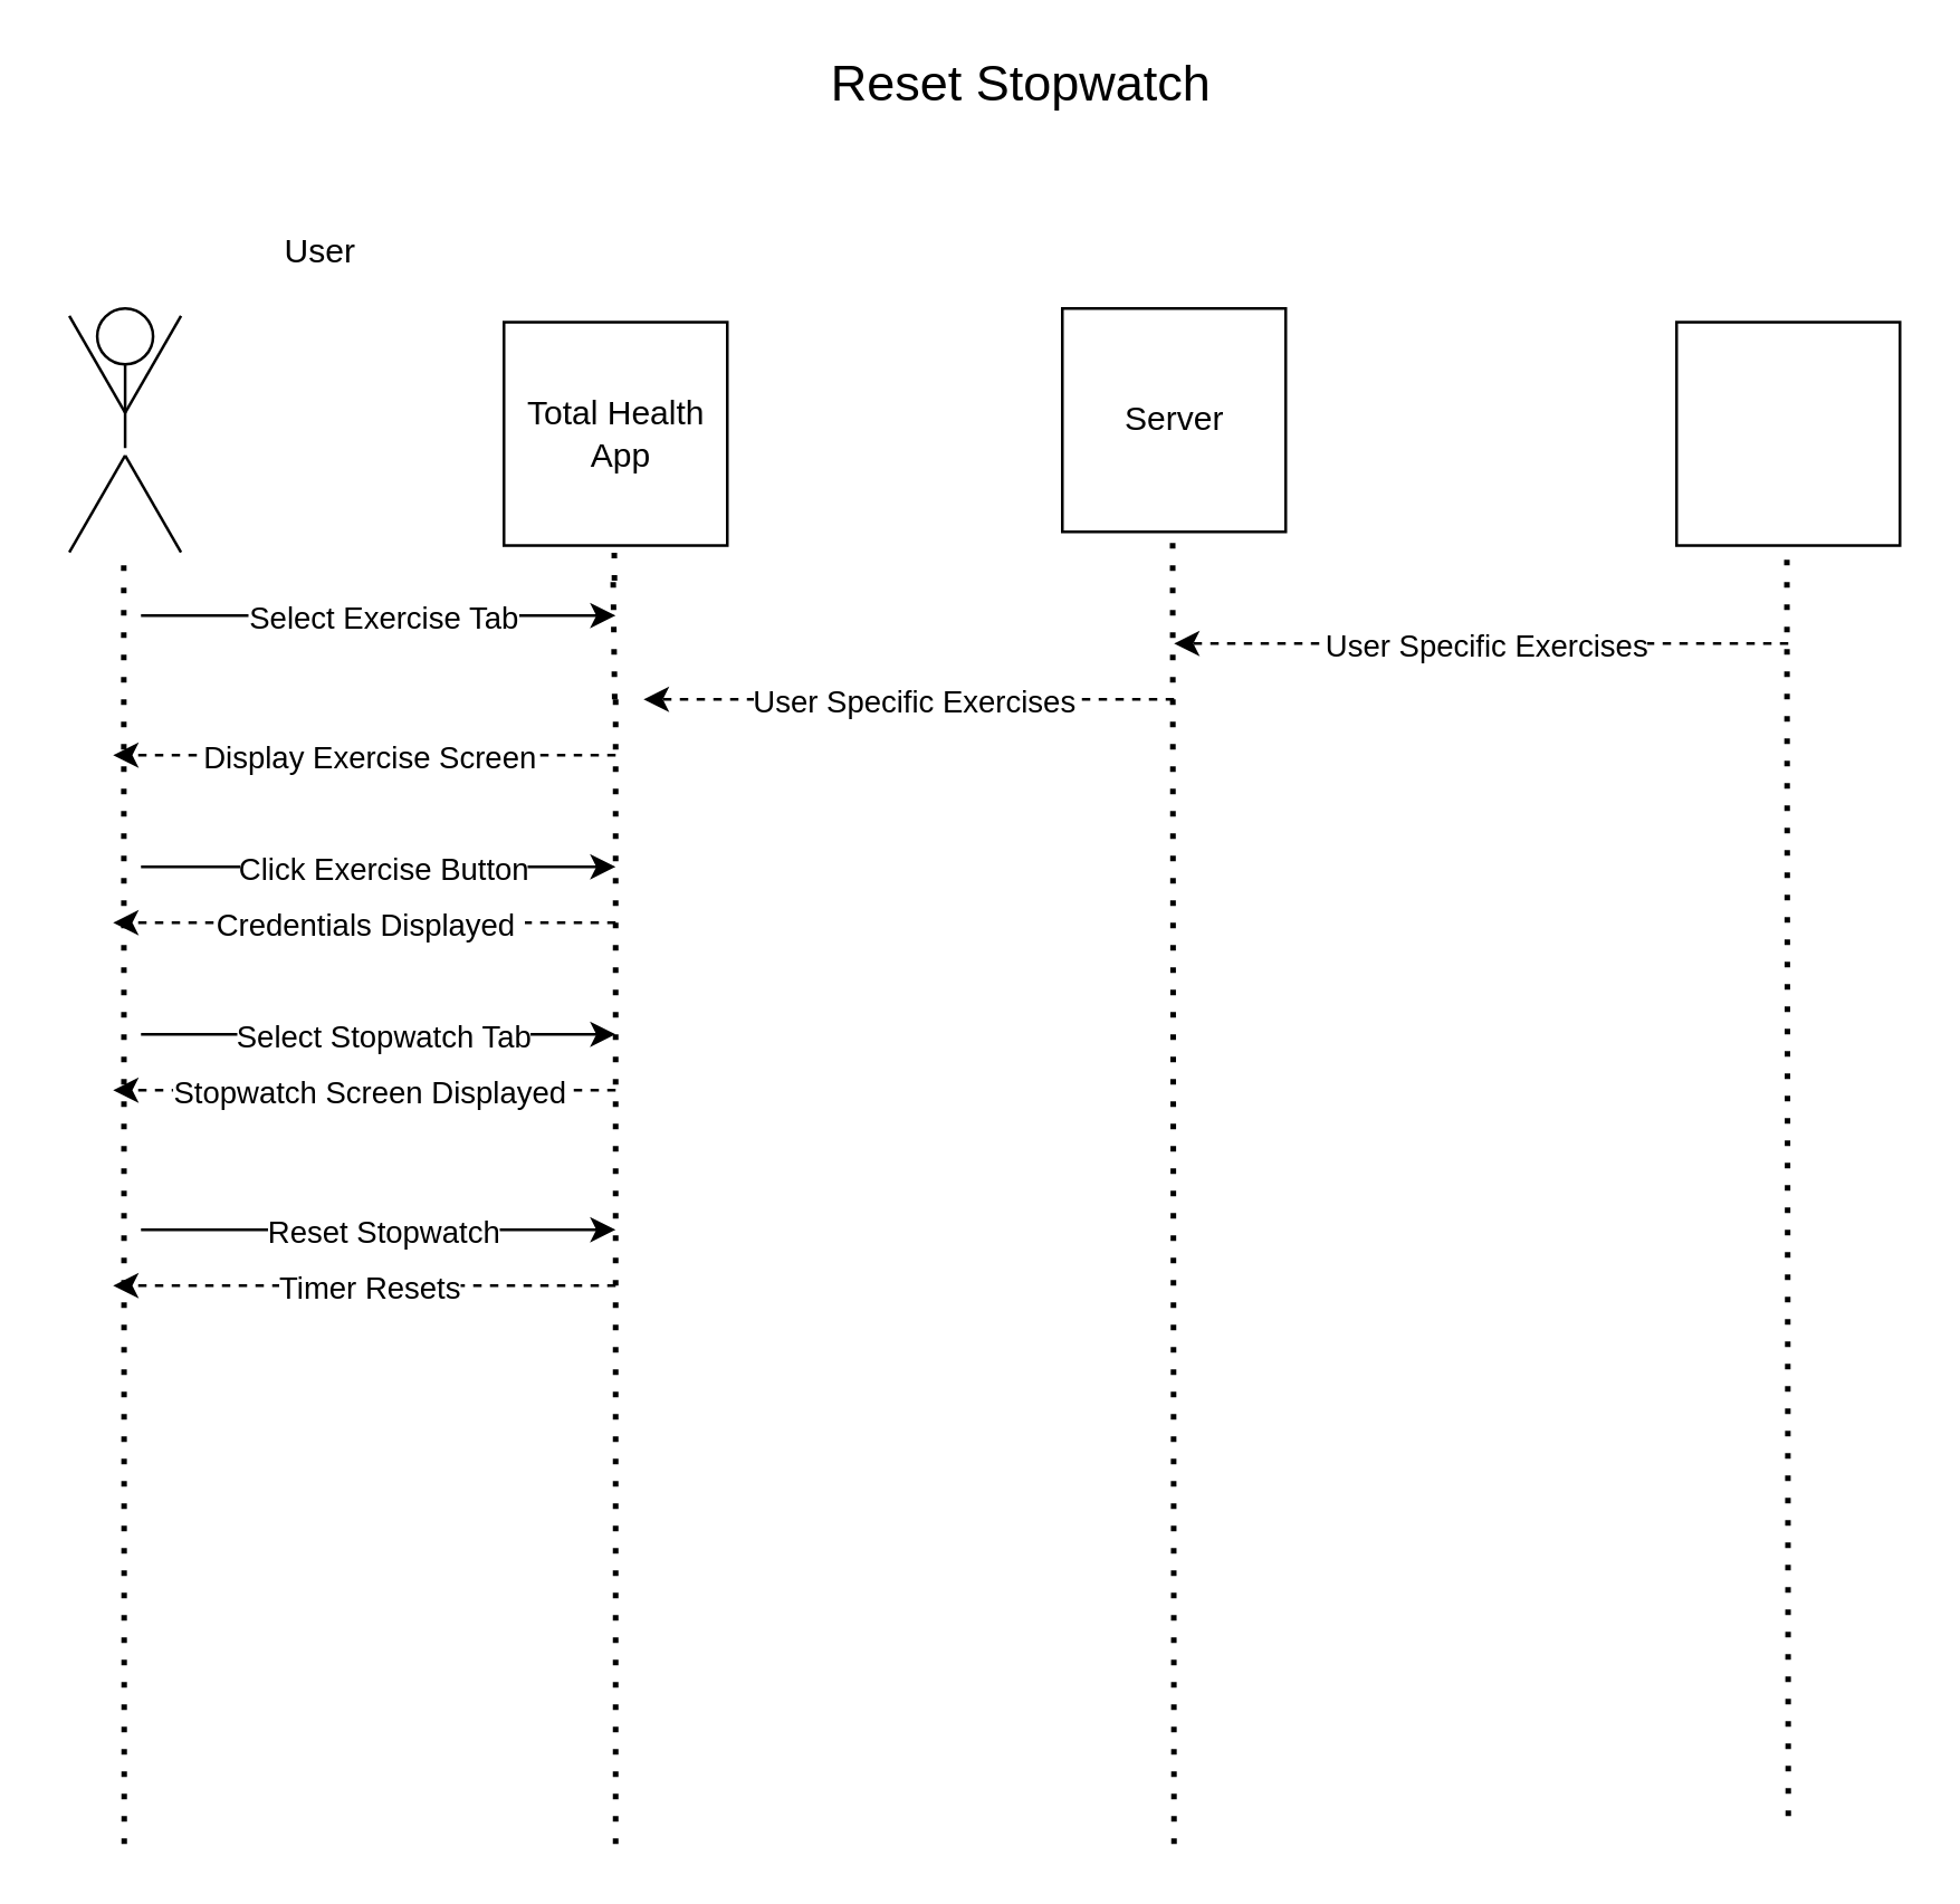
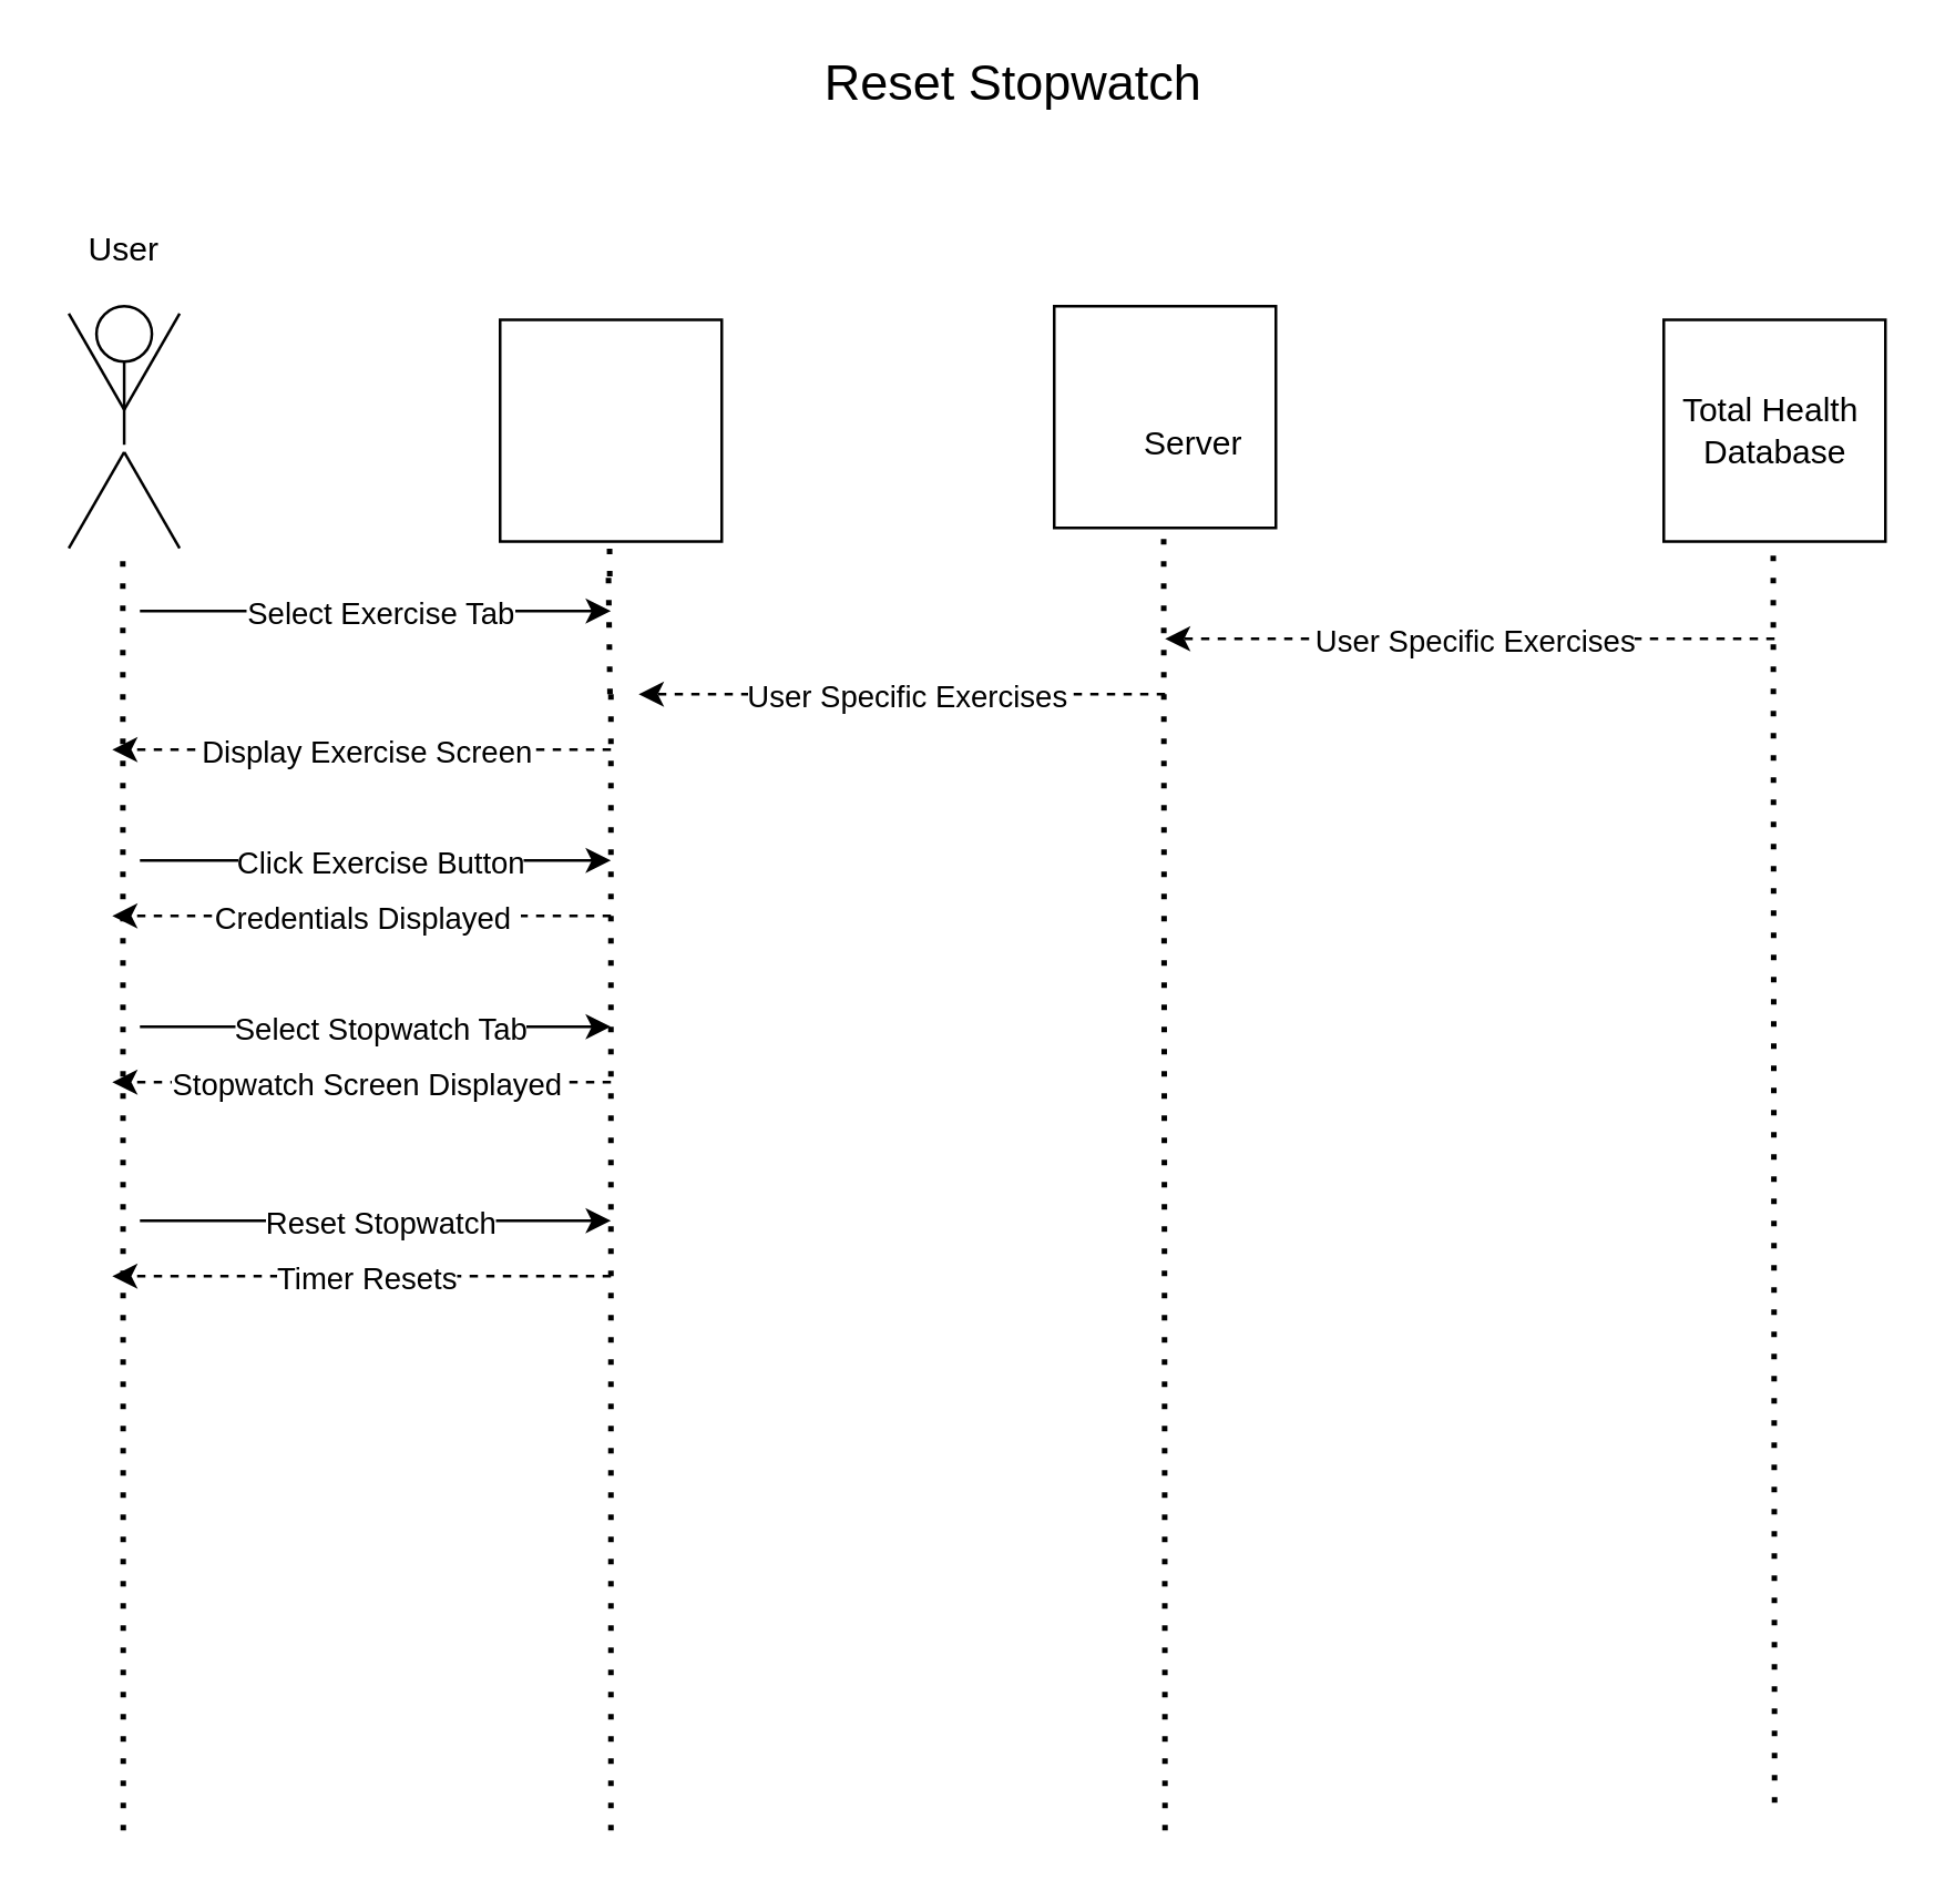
  <mxCell id="0" />
  <mxCell id="1" parent="0" />
  <mxCell id="2" value="" style="group" parent="1" vertex="1" connectable="0"><mxGeometry x="20" y="110" width="48.66" height="89.821" as="geometry" /></mxCell>
  <mxCell id="3" value="" style="ellipse;whiteSpace=wrap;html=1;aspect=fixed;fillColor=none;" parent="2" vertex="1"><mxGeometry x="14.33" width="20" height="20" as="geometry" /></mxCell>
  <mxCell id="4" value="" style="line;strokeWidth=1;direction=south;html=1;fillColor=none;" parent="2" vertex="1"><mxGeometry x="19.33" y="20" width="10" height="30" as="geometry" /></mxCell>
  <mxCell id="5" value="" style="line;strokeWidth=1;direction=south;html=1;fillColor=none;rotation=30;" parent="2" vertex="1"><mxGeometry x="9.33" y="50" width="10" height="40" as="geometry" /></mxCell>
  <mxCell id="6" value="" style="line;strokeWidth=1;direction=south;html=1;fillColor=none;rotation=-30;" parent="2" vertex="1"><mxGeometry x="29.33" y="50" width="10" height="40" as="geometry" /></mxCell>
  <mxCell id="7" value="" style="line;strokeWidth=1;direction=south;html=1;fillColor=none;rotation=-150;" parent="2" vertex="1"><mxGeometry x="29.33" y="-0.001" width="10" height="40" as="geometry" /></mxCell>
  <mxCell id="8" value="" style="line;strokeWidth=1;direction=south;html=1;fillColor=none;rotation=-210;" parent="2" vertex="1"><mxGeometry x="9.33" y="-0.001" width="10" height="40" as="geometry" /></mxCell>
  <mxCell id="9" value="" style="whiteSpace=wrap;html=1;aspect=fixed;strokeWidth=1;fillColor=none;" parent="1" vertex="1"><mxGeometry x="180" y="114.91" width="80" height="80" as="geometry" /></mxCell>
  <mxCell id="10" value="" style="whiteSpace=wrap;html=1;aspect=fixed;strokeWidth=1;fillColor=none;" parent="1" vertex="1"><mxGeometry x="380" y="110" width="80" height="80" as="geometry" /></mxCell>
  <mxCell id="11" value="" style="whiteSpace=wrap;html=1;aspect=fixed;strokeWidth=1;fillColor=none;" parent="1" vertex="1"><mxGeometry x="600" y="114.91" width="80" height="80" as="geometry" /></mxCell>
  <mxCell id="12" value="" style="endArrow=none;dashed=1;html=1;dashPattern=1 3;strokeWidth=2;rounded=0;" parent="1" edge="1"><mxGeometry width="50" height="50" relative="1" as="geometry"><mxPoint x="44" y="660" as="sourcePoint" /><mxPoint x="43.83" y="199.82" as="targetPoint" /></mxGeometry></mxCell>
  <mxCell id="13" value="" style="endArrow=none;dashed=1;html=1;dashPattern=1 3;strokeWidth=2;rounded=0;startArrow=none;" parent="1" edge="1"><mxGeometry width="50" height="50" relative="1" as="geometry"><mxPoint x="219.579" y="207.5" as="sourcePoint" /><mxPoint x="219.5" y="194.91" as="targetPoint" /></mxGeometry></mxCell>
  <mxCell id="14" value="" style="endArrow=none;dashed=1;html=1;dashPattern=1 3;strokeWidth=2;rounded=0;startArrow=none;" parent="1" edge="1"><mxGeometry width="50" height="50" relative="1" as="geometry"><mxPoint x="420" y="660" as="sourcePoint" /><mxPoint x="419.5" y="190" as="targetPoint" /></mxGeometry></mxCell>
  <mxCell id="15" value="" style="endArrow=none;dashed=1;html=1;dashPattern=1 3;strokeWidth=2;rounded=0;startArrow=none;" parent="1" edge="1"><mxGeometry width="50" height="50" relative="1" as="geometry"><mxPoint x="640" y="650" as="sourcePoint" /><mxPoint x="639.5" y="194.91" as="targetPoint" /></mxGeometry></mxCell>
- <mxCell id="16" value="Total Health&lt;br&gt;&amp;nbsp;App" style="text;html=1;resizable=0;autosize=1;align=center;verticalAlign=middle;points=[];fillColor=none;strokeColor=none;rounded=0;" parent="1" vertex="1"><mxGeometry x="180" y="139.91" width="80" height="30" as="geometry" /></mxCell>
- <mxCell id="17" value="Server" style="text;html=1;resizable=0;autosize=1;align=center;verticalAlign=middle;points=[];fillColor=none;strokeColor=none;rounded=0;" parent="1" vertex="1"><mxGeometry x="395" y="140" width="50" height="20" as="geometry" /></mxCell>
- <mxCell id="19" value="User" style="text;html=1;resizable=0;autosize=1;align=center;verticalAlign=middle;points=[];fillColor=none;strokeColor=none;rounded=0;" parent="1" vertex="1"><mxGeometry x="94.33" y="80" width="40" height="20" as="geometry" /></mxCell>
+ <mxCell id="17" value="Server" style="text;html=1;resizable=0;autosize=1;align=center;verticalAlign=middle;points=[];fillColor=none;strokeColor=none;rounded=0;" parent="1" vertex="1"><mxGeometry x="405" y="150" width="50" height="20" as="geometry" /></mxCell>
+ <mxCell id="18" value="Total Health&amp;nbsp;&lt;br&gt;Database" style="text;html=1;resizable=0;autosize=1;align=center;verticalAlign=middle;points=[];fillColor=none;strokeColor=none;rounded=0;" parent="1" vertex="1"><mxGeometry x="600" y="139.91" width="80" height="30" as="geometry" /></mxCell>
+ <mxCell id="19" value="User" style="text;html=1;resizable=0;autosize=1;align=center;verticalAlign=middle;points=[];fillColor=none;strokeColor=none;rounded=0;" parent="1" vertex="1"><mxGeometry x="24.33" y="80" width="40" height="20" as="geometry" /></mxCell>
  <mxCell id="20" value="" style="endArrow=classic;html=1;rounded=0;" parent="1" edge="1"><mxGeometry relative="1" as="geometry"><mxPoint x="50" y="220" as="sourcePoint" /><mxPoint x="220" y="220" as="targetPoint" /></mxGeometry></mxCell>
  <mxCell id="21" value="Select Exercise Tab" style="edgeLabel;resizable=0;html=1;align=center;verticalAlign=middle;strokeWidth=1;fillColor=none;" parent="20" connectable="0" vertex="1"><mxGeometry relative="1" as="geometry"><mxPoint x="1" as="offset" /></mxGeometry></mxCell>
  <mxCell id="22" value="" style="endArrow=classic;html=1;rounded=0;dashed=1;" parent="1" edge="1"><mxGeometry relative="1" as="geometry"><mxPoint x="220" y="270" as="sourcePoint" /><mxPoint x="40" y="270" as="targetPoint" /></mxGeometry></mxCell>
  <mxCell id="23" value="Display Exercise Screen" style="edgeLabel;resizable=0;html=1;align=center;verticalAlign=middle;strokeWidth=1;fillColor=none;" parent="22" connectable="0" vertex="1"><mxGeometry relative="1" as="geometry"><mxPoint x="1" as="offset" /></mxGeometry></mxCell>
  <mxCell id="24" value="" style="endArrow=none;dashed=1;html=1;dashPattern=1 3;strokeWidth=2;rounded=0;" parent="1" edge="1"><mxGeometry width="50" height="50" relative="1" as="geometry"><mxPoint x="220" y="660" as="sourcePoint" /><mxPoint x="220" y="250" as="targetPoint" /></mxGeometry></mxCell>
  <mxCell id="25" value="" style="endArrow=none;dashed=1;html=1;dashPattern=1 3;strokeWidth=2;rounded=0;startArrow=none;" parent="1" edge="1"><mxGeometry width="50" height="50" relative="1" as="geometry"><mxPoint x="219.672" y="250" as="sourcePoint" /><mxPoint x="219.115" y="207.5" as="targetPoint" /></mxGeometry></mxCell>
  <mxCell id="26" value="&lt;font style=&quot;font-size: 18px&quot;&gt;Reset Stopwatch&lt;/font&gt;" style="text;html=1;resizable=0;autosize=1;align=center;verticalAlign=middle;points=[];fillColor=none;strokeColor=none;rounded=0;" parent="1" vertex="1"><mxGeometry x="290" y="20" width="150" height="20" as="geometry" /></mxCell>
  <mxCell id="27" value="" style="endArrow=classic;html=1;rounded=0;dashed=1;" parent="1" edge="1"><mxGeometry relative="1" as="geometry"><mxPoint x="640" y="230" as="sourcePoint" /><mxPoint x="420" y="230" as="targetPoint" /></mxGeometry></mxCell>
  <mxCell id="28" value="User Specific Exercises" style="edgeLabel;resizable=0;html=1;align=center;verticalAlign=middle;strokeWidth=1;fillColor=none;" parent="27" connectable="0" vertex="1"><mxGeometry relative="1" as="geometry"><mxPoint x="1" as="offset" /></mxGeometry></mxCell>
  <mxCell id="29" value="" style="endArrow=classic;html=1;rounded=0;dashed=1;" parent="1" edge="1"><mxGeometry relative="1" as="geometry"><mxPoint x="420" y="250" as="sourcePoint" /><mxPoint x="230" y="250" as="targetPoint" /></mxGeometry></mxCell>
  <mxCell id="30" value="User Specific Exercises" style="edgeLabel;resizable=0;html=1;align=center;verticalAlign=middle;strokeWidth=1;fillColor=none;" parent="29" connectable="0" vertex="1"><mxGeometry relative="1" as="geometry"><mxPoint x="1" as="offset" /></mxGeometry></mxCell>
  <mxCell id="31" value="" style="endArrow=classic;html=1;rounded=0;" parent="1" edge="1"><mxGeometry relative="1" as="geometry"><mxPoint x="50" y="310" as="sourcePoint" /><mxPoint x="220" y="310" as="targetPoint" /></mxGeometry></mxCell>
  <mxCell id="32" value="Click Exercise Button" style="edgeLabel;resizable=0;html=1;align=center;verticalAlign=middle;strokeWidth=1;fillColor=none;" parent="31" connectable="0" vertex="1"><mxGeometry relative="1" as="geometry"><mxPoint x="1" as="offset" /></mxGeometry></mxCell>
  <mxCell id="33" value="" style="endArrow=classic;html=1;rounded=0;" parent="1" edge="1"><mxGeometry relative="1" as="geometry"><mxPoint x="50" y="370" as="sourcePoint" /><mxPoint x="220" y="370" as="targetPoint" /></mxGeometry></mxCell>
  <mxCell id="34" value="Select Stopwatch Tab" style="edgeLabel;resizable=0;html=1;align=center;verticalAlign=middle;strokeWidth=1;fillColor=none;" parent="33" connectable="0" vertex="1"><mxGeometry relative="1" as="geometry"><mxPoint x="1" as="offset" /></mxGeometry></mxCell>
  <mxCell id="35" value="" style="endArrow=classic;html=1;rounded=0;" parent="1" edge="1"><mxGeometry relative="1" as="geometry"><mxPoint x="50" y="440" as="sourcePoint" /><mxPoint x="220" y="440" as="targetPoint" /></mxGeometry></mxCell>
  <mxCell id="36" value="Reset Stopwatch" style="edgeLabel;resizable=0;html=1;align=center;verticalAlign=middle;strokeWidth=1;fillColor=none;" parent="35" connectable="0" vertex="1"><mxGeometry relative="1" as="geometry"><mxPoint x="1" as="offset" /></mxGeometry></mxCell>
  <mxCell id="37" value="" style="endArrow=classic;html=1;rounded=0;dashed=1;" parent="1" edge="1"><mxGeometry relative="1" as="geometry"><mxPoint x="220" y="330" as="sourcePoint" /><mxPoint x="40" y="330" as="targetPoint" /></mxGeometry></mxCell>
  <mxCell id="38" value="Credentials Displayed&amp;nbsp;" style="edgeLabel;resizable=0;html=1;align=center;verticalAlign=middle;strokeWidth=1;fillColor=none;" parent="37" connectable="0" vertex="1"><mxGeometry relative="1" as="geometry"><mxPoint x="1" as="offset" /></mxGeometry></mxCell>
  <mxCell id="39" value="" style="endArrow=classic;html=1;rounded=0;dashed=1;" parent="1" edge="1"><mxGeometry relative="1" as="geometry"><mxPoint x="220" y="460" as="sourcePoint" /><mxPoint x="40" y="460" as="targetPoint" /></mxGeometry></mxCell>
  <mxCell id="40" value="Timer Resets" style="edgeLabel;resizable=0;html=1;align=center;verticalAlign=middle;strokeWidth=1;fillColor=none;" parent="39" connectable="0" vertex="1"><mxGeometry relative="1" as="geometry"><mxPoint x="1" as="offset" /></mxGeometry></mxCell>
  <mxCell id="41" value="" style="endArrow=classic;html=1;rounded=0;dashed=1;" parent="1" edge="1"><mxGeometry relative="1" as="geometry"><mxPoint x="220" y="390" as="sourcePoint" /><mxPoint x="40" y="390" as="targetPoint" /></mxGeometry></mxCell>
  <mxCell id="42" value="Stopwatch Screen Displayed" style="edgeLabel;resizable=0;html=1;align=center;verticalAlign=middle;strokeWidth=1;fillColor=none;" parent="41" connectable="0" vertex="1"><mxGeometry relative="1" as="geometry"><mxPoint x="1" as="offset" /></mxGeometry></mxCell>
